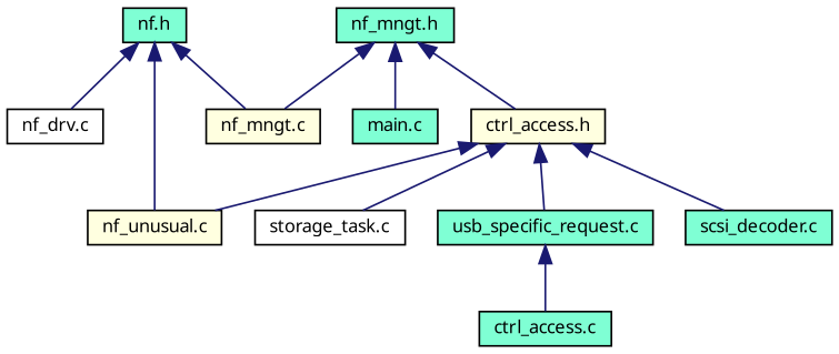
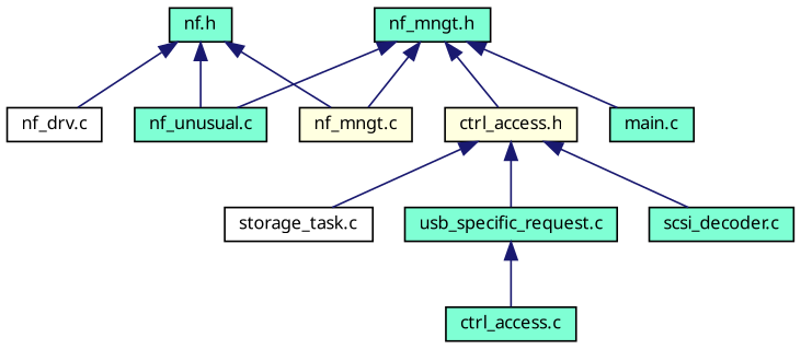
  digraph {
    node [color=black fillcolor=aquamarine fontname="FreeSans.ttf" fontsize=10 shape=record style=filled]
    edge [color=midnightblue dir=back fontname="FreeSans.ttf" fontsize=10 labelfontname="FreeSans.ttf" labelfontsize=10 style=solid]
    n1 [fontcolor=black height=0.2 label="nf.h" width=0.4]
    n2 [fillcolor=white height=0.2 label="nf_drv.c" width=0.4]
    n3 [fillcolor=lightyellow height=0.2 label="nf_mngt.c" width=0.4]
-   n4 [fillcolor=lightyellow height=0.2 label="nf_unusual.c" width=0.4]
+   n4 [height=0.2 label="nf_unusual.c" width=0.4]
    n5 [height=0.2 label="nf_mngt.h" width=0.4]
    n6 [height=0.2 label="main.c" width=0.4]
    n7 [fillcolor=lightyellow height=0.2 label="ctrl_access.h" width=0.4]
    n8 [fillcolor=white height=0.2 label="storage_task.c" width=0.4]
    n9 [height=0.2 label="usb_specific_request.c" width=0.4]
    n10 [height=0.2 label="scsi_decoder.c" width=0.4]
    n11 [height=0.2 label="ctrl_access.c" width=0.4]
    n1 -> n2
    n1 -> n3
    n1 -> n4
    n5 -> n3
-   n7 -> n4
+   n5 -> n4
    n5 -> n6
    n5 -> n7
    n7 -> n8
    n7 -> n9
    n7 -> n10
    n9 -> n11
  }
